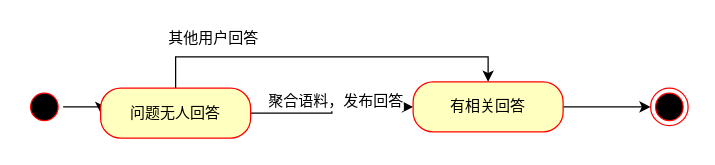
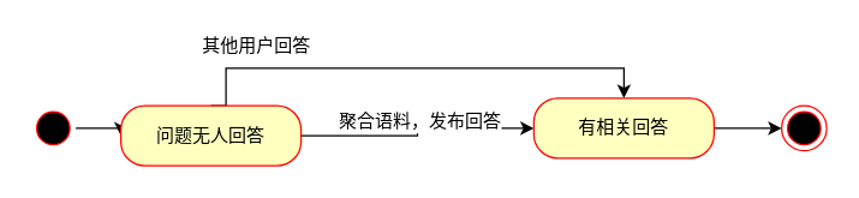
  <mxCell id="0" />
  <mxCell id="1" parent="0" />
  <mxCell id="2" style="edgeStyle=orthogonalEdgeStyle;rounded=0;orthogonalLoop=1;jettySize=auto;html=1;exitX=1;exitY=0.5;exitDx=0;exitDy=0;entryX=0;entryY=0.5;entryDx=0;entryDy=0;" edge="1" parent="1" source="3" target="7"><mxGeometry relative="1" as="geometry" /></mxCell>
  <mxCell id="3" value="" style="ellipse;html=1;shape=startState;fillColor=#000000;strokeColor=#ff0000;" vertex="1" parent="1"><mxGeometry x="20" y="70" width="30" height="30" as="geometry" /></mxCell>
  <mxCell id="4" style="edgeStyle=orthogonalEdgeStyle;rounded=0;orthogonalLoop=1;jettySize=auto;html=1;exitX=1;exitY=0.5;exitDx=0;exitDy=0;entryX=0;entryY=0.5;entryDx=0;entryDy=0;" edge="1" parent="1" source="7" target="9"><mxGeometry relative="1" as="geometry" /></mxCell>
  <mxCell id="5" value="聚合语料，发布回答" style="text;html=1;align=center;verticalAlign=middle;resizable=0;points=[];labelBackgroundColor=#ffffff;" vertex="1" connectable="0" parent="4"><mxGeometry x="-0.149" y="11" relative="1" as="geometry"><mxPoint x="10" y="1" as="offset" /></mxGeometry></mxCell>
  <mxCell id="6" style="edgeStyle=orthogonalEdgeStyle;rounded=0;orthogonalLoop=1;jettySize=auto;html=1;exitX=0.5;exitY=0;exitDx=0;exitDy=0;entryX=0.5;entryY=0;entryDx=0;entryDy=0;" edge="1" parent="1" source="7" target="9"><mxGeometry relative="1" as="geometry"><Array as="points"><mxPoint x="150" y="45" /><mxPoint x="415" y="45" /></Array></mxGeometry></mxCell>
  <mxCell id="7" value="问题无人回答" style="rounded=1;whiteSpace=wrap;html=1;arcSize=40;fontColor=#000000;fillColor=#ffffc0;strokeColor=#ff0000;" vertex="1" parent="1"><mxGeometry x="80" y="70" width="120" height="40" as="geometry" /></mxCell>
  <mxCell id="8" style="edgeStyle=orthogonalEdgeStyle;rounded=0;orthogonalLoop=1;jettySize=auto;html=1;exitX=1;exitY=0.5;exitDx=0;exitDy=0;entryX=0;entryY=0.5;entryDx=0;entryDy=0;" edge="1" parent="1" source="9" target="10"><mxGeometry relative="1" as="geometry" /></mxCell>
- <mxCell id="9" value="有相关回答" style="rounded=1;whiteSpace=wrap;html=1;arcSize=40;fontColor=#000000;fillColor=#ffffc0;strokeColor=#ff0000;" vertex="1" parent="1"><mxGeometry x="330" y="65" width="120" height="40" as="geometry" /></mxCell>
+ <mxCell id="9" value="有相关回答" style="rounded=1;whiteSpace=wrap;html=1;arcSize=40;fontColor=#000000;fillColor=#ffffc0;strokeColor=#ff0000;" vertex="1" parent="1"><mxGeometry x="355" y="65" width="120" height="40" as="geometry" /></mxCell>
  <mxCell id="10" value="" style="ellipse;html=1;shape=endState;fillColor=#000000;strokeColor=#ff0000;" vertex="1" parent="1"><mxGeometry x="520" y="70" width="30" height="30" as="geometry" /></mxCell>
  <mxCell id="11" value="其他用户回答" style="text;html=1;align=center;verticalAlign=middle;resizable=0;points=[];autosize=1;" vertex="1" parent="1"><mxGeometry x="125" y="20" width="90" height="20" as="geometry" /></mxCell>
